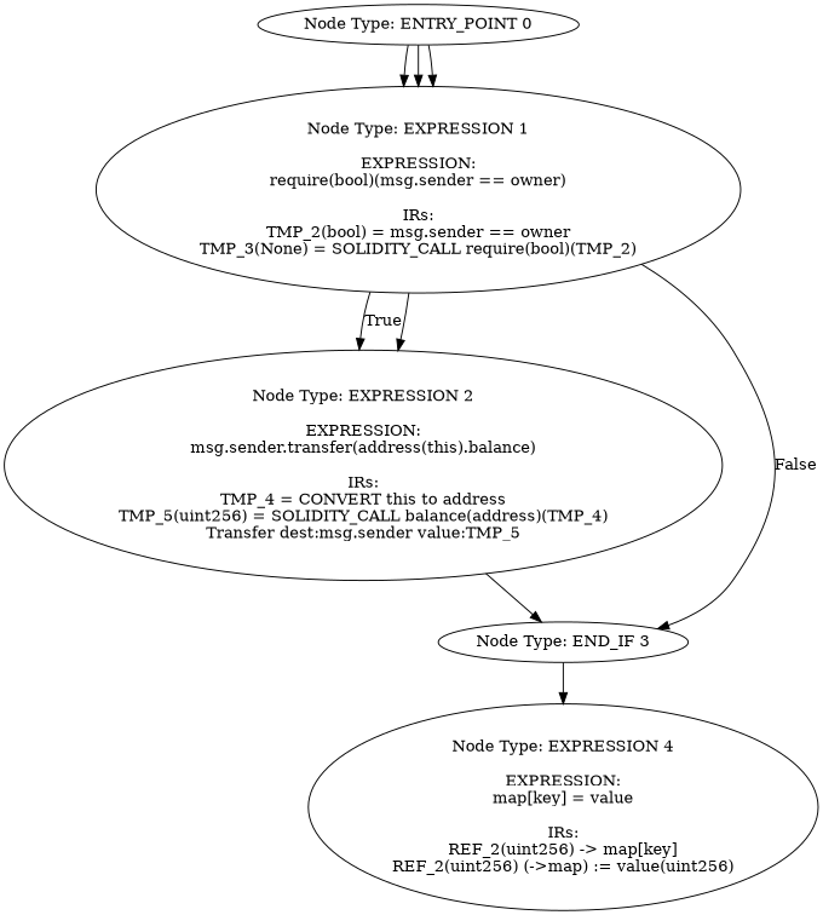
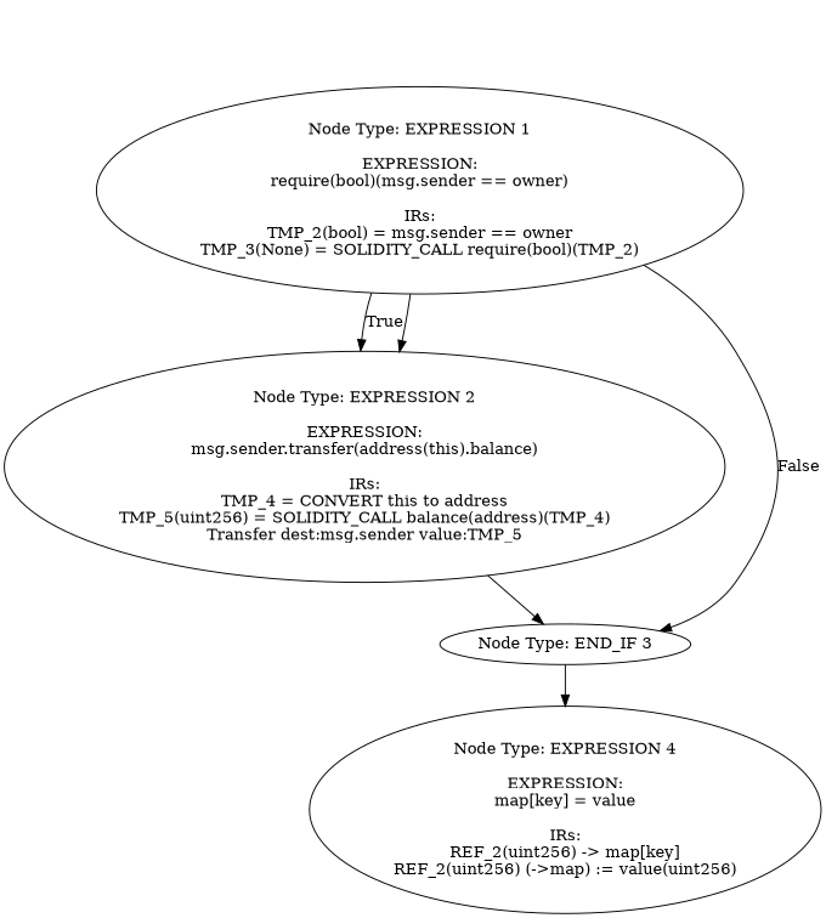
  digraph {
-   n1 [label="Node Type: ENTRY_POINT 0\n"]
    n2 [label="Node Type: EXPRESSION 1\n\nEXPRESSION:\nrequire(bool)(msg.sender == owner)\n\nIRs:\nTMP_2(bool) = msg.sender == owner\nTMP_3(None) = SOLIDITY_CALL require(bool)(TMP_2)"]
    n3 [label="Node Type: EXPRESSION 2\n\nEXPRESSION:\nmsg.sender.transfer(address(this).balance)\n\nIRs:\nTMP_4 = CONVERT this to address\nTMP_5(uint256) = SOLIDITY_CALL balance(address)(TMP_4)\nTransfer dest:msg.sender value:TMP_5"]
    n4 [label="Node Type: END_IF 3\n"]
    n5 [label="Node Type: EXPRESSION 4\n\nEXPRESSION:\nmap[key] = value\n\nIRs:\nREF_2(uint256) -> map[key]\nREF_2(uint256) (->map) := value(uint256)"]
-   n1 -> n2
-   n1 -> n2
-   n1 -> n2
    n2 -> n3 [label=True]
    n2 -> n3
    n2 -> n4 [label=False]
    n3 -> n4
    n4 -> n5
  }
